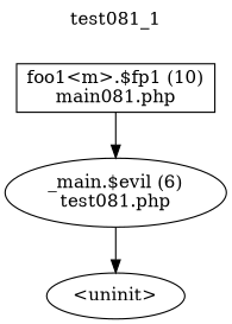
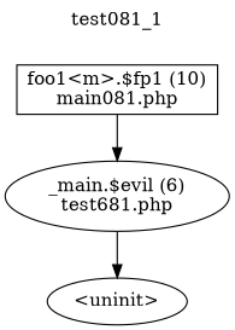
  digraph {
    label=test081_1
    labelloc=t
    node [shape=ellipse]
    n1 [label="foo1<m>.$fp1 (10)\nmain081.php" shape=box]
-   n2 [label="_main.$evil (6)\ntest081.php"]
+   n2 [label="_main.$evil (6)\ntest681.php"]
    n3 [label="<uninit>"]
    n1 -> n2
    n2 -> n3
  }
